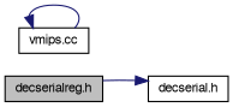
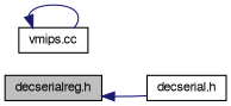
  digraph {
    rankdir=LR
    node [color=black fillcolor=white fontname=FreeSans fontsize=10 shape=record style=filled]
    edge [color=midnightblue dir=back fontname=FreeSans fontsize=10 labelfontname=FreeSans labelfontsize=10 style=solid]
    n1 [fillcolor=grey75 fontcolor=black height=0.2 label="decserialreg.h" width=0.4]
    n2 [height=0.2 label="decserial.h" width=0.4]
    n3 [height=0.2 label="vmips.cc" width=0.4]
-   n2 -> n1
+   n1 -> n2
    n3 -> n3
  }
